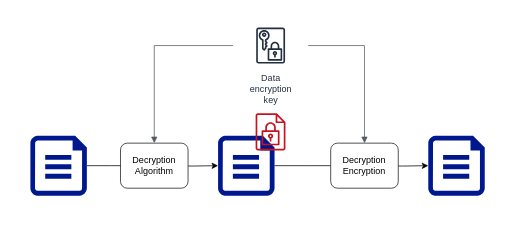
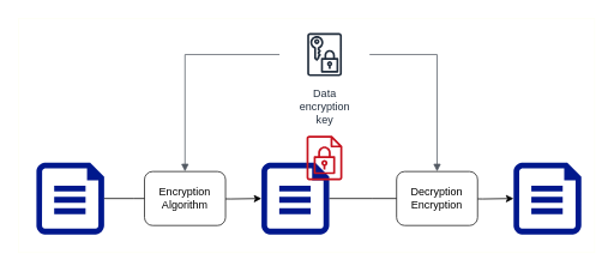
  <mxCell id="0" />
  <mxCell id="1" parent="0" />
  <mxCell id="2" value="" style="rounded=0;whiteSpace=wrap;html=1;strokeColor=#FEFFF5;" parent="1" vertex="1"><mxGeometry x="20" y="20" width="640" height="260" as="geometry" /></mxCell>
  <mxCell id="3" value="" style="edgeStyle=orthogonalEdgeStyle;rounded=0;orthogonalLoop=1;jettySize=auto;html=1;fontSize=16;" parent="1" target="6" edge="1"><mxGeometry relative="1" as="geometry"><mxPoint x="220" y="220" as="sourcePoint" /></mxGeometry></mxCell>
  <mxCell id="4" value="" style="aspect=fixed;pointerEvents=1;shadow=0;dashed=0;html=1;strokeColor=none;labelPosition=center;verticalLabelPosition=bottom;verticalAlign=top;align=center;fillColor=#00188D;shape=mxgraph.azure.file;fontSize=16;" parent="1" vertex="1"><mxGeometry x="40" y="180" width="75.2" height="80" as="geometry" /></mxCell>
  <mxCell id="5" value="" style="edgeStyle=orthogonalEdgeStyle;rounded=0;orthogonalLoop=1;jettySize=auto;html=1;fontSize=16;" parent="1" target="7" edge="1"><mxGeometry relative="1" as="geometry"><mxPoint x="500" y="220" as="sourcePoint" /></mxGeometry></mxCell>
  <mxCell id="6" value="" style="aspect=fixed;pointerEvents=1;shadow=0;dashed=0;html=1;strokeColor=none;labelPosition=center;verticalLabelPosition=bottom;verticalAlign=top;align=center;fillColor=#00188D;shape=mxgraph.azure.file;fontSize=16;" parent="1" vertex="1"><mxGeometry x="290" y="180" width="75.2" height="80" as="geometry" /></mxCell>
  <mxCell id="7" value="" style="aspect=fixed;pointerEvents=1;shadow=0;dashed=0;html=1;strokeColor=none;labelPosition=center;verticalLabelPosition=bottom;verticalAlign=top;align=center;fillColor=#00188D;shape=mxgraph.azure.file;fontSize=16;" parent="1" vertex="1"><mxGeometry x="570" y="180" width="75.2" height="80" as="geometry" /></mxCell>
  <mxCell id="8" value="Data&#10;encryption&#10;key" style="outlineConnect=0;fontColor=#232F3E;gradientColor=none;strokeColor=#232F3E;fillColor=#ffffff;dashed=0;verticalLabelPosition=bottom;verticalAlign=top;align=center;html=1;fontSize=12;fontStyle=0;aspect=fixed;shape=mxgraph.aws4.resourceIcon;resIcon=mxgraph.aws4.data_encryption_key;" parent="1" vertex="1"><mxGeometry x="310" y="30" width="100" height="60" as="geometry" /></mxCell>
  <mxCell id="9" value="" style="outlineConnect=0;fontColor=#232F3E;gradientColor=none;fillColor=#C7131F;strokeColor=none;dashed=0;verticalLabelPosition=bottom;verticalAlign=top;align=center;html=1;fontSize=12;fontStyle=0;aspect=fixed;pointerEvents=1;shape=mxgraph.aws4.encrypted_data;" parent="1" vertex="1"><mxGeometry x="340" y="150" width="39.74" height="50" as="geometry" /></mxCell>
  <mxCell id="10" value="" style="edgeStyle=orthogonalEdgeStyle;html=1;endArrow=block;elbow=vertical;startArrow=none;endFill=1;strokeColor=#545B64;rounded=0;fontSize=16;entryX=0.5;entryY=0;entryDx=0;entryDy=0;" parent="1" source="8" target="15" edge="1"><mxGeometry width="100" relative="1" as="geometry"><mxPoint x="340" y="370" as="sourcePoint" /><mxPoint x="480" y="210" as="targetPoint" /></mxGeometry></mxCell>
  <mxCell id="11" value="" style="edgeStyle=orthogonalEdgeStyle;html=1;endArrow=block;elbow=vertical;startArrow=none;endFill=1;strokeColor=#545B64;rounded=0;fontSize=16;entryX=0.5;entryY=0;entryDx=0;entryDy=0;" parent="1" source="8" target="14" edge="1"><mxGeometry width="100" relative="1" as="geometry"><mxPoint x="380" y="70" as="sourcePoint" /><mxPoint x="190" y="210" as="targetPoint" /></mxGeometry></mxCell>
  <mxCell id="12" value="" style="edgeStyle=orthogonalEdgeStyle;rounded=0;orthogonalLoop=1;jettySize=auto;html=1;fontSize=16;" parent="1" source="4" edge="1"><mxGeometry relative="1" as="geometry"><mxPoint x="115.2" y="220" as="sourcePoint" /><mxPoint x="180" y="220" as="targetPoint" /></mxGeometry></mxCell>
  <mxCell id="13" value="" style="edgeStyle=orthogonalEdgeStyle;rounded=0;orthogonalLoop=1;jettySize=auto;html=1;fontSize=16;" parent="1" source="6" edge="1"><mxGeometry relative="1" as="geometry"><mxPoint x="365.2" y="220" as="sourcePoint" /><mxPoint x="460" y="220" as="targetPoint" /></mxGeometry></mxCell>
- <mxCell id="14" value="Decryption Algorithm" style="rounded=1;whiteSpace=wrap;html=1;strokeColor=#1A1A1A;" vertex="1" parent="1"><mxGeometry x="160" y="190" width="90" height="60" as="geometry" /></mxCell>
+ <mxCell id="14" value="Encryption Algorithm" style="rounded=1;whiteSpace=wrap;html=1;strokeColor=#1A1A1A;" vertex="1" parent="1"><mxGeometry x="160" y="190" width="90" height="60" as="geometry" /></mxCell>
  <mxCell id="15" value="Decryption Encryption" style="rounded=1;whiteSpace=wrap;html=1;strokeColor=#1A1A1A;" vertex="1" parent="1"><mxGeometry x="440" y="190" width="90" height="60" as="geometry" /></mxCell>
